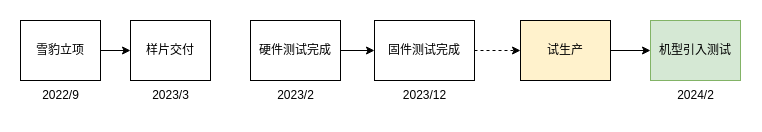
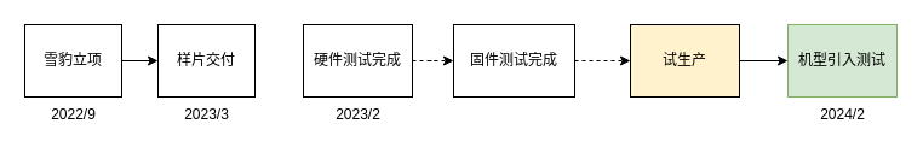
  <mxCell id="0" />
  <mxCell id="1" parent="0" />
  <mxCell id="2" value="" style="edgeStyle=orthogonalEdgeStyle;rounded=0;orthogonalLoop=1;jettySize=auto;html=1;" edge="1" parent="1" source="3" target="4"><mxGeometry relative="1" as="geometry" /></mxCell>
  <mxCell id="3" value="雪豹立项" style="rounded=0;whiteSpace=wrap;html=1;" vertex="1" parent="1"><mxGeometry x="20" y="20" width="80" height="60" as="geometry" /></mxCell>
  <mxCell id="4" value="样片交付" style="rounded=0;whiteSpace=wrap;html=1;" vertex="1" parent="1"><mxGeometry x="130" y="20" width="80" height="60" as="geometry" /></mxCell>
  <mxCell id="5" value="硬件测试完成" style="rounded=0;whiteSpace=wrap;html=1;" vertex="1" parent="1"><mxGeometry x="250" y="20" width="90" height="60" as="geometry" /></mxCell>
- <mxCell id="6" value="" style="edgeStyle=orthogonalEdgeStyle;rounded=0;orthogonalLoop=1;jettySize=auto;html=1;" edge="1" parent="1" source="5" target="8"><mxGeometry relative="1" as="geometry"><mxPoint x="420" y="50" as="sourcePoint" /><mxPoint x="590" y="50" as="targetPoint" /></mxGeometry></mxCell>
+ <mxCell id="6" value="" style="edgeStyle=orthogonalEdgeStyle;rounded=0;orthogonalLoop=1;jettySize=auto;html=1;dashed=1;" edge="1" parent="1" source="5" target="8"><mxGeometry relative="1" as="geometry"><mxPoint x="420" y="50" as="sourcePoint" /><mxPoint x="590" y="50" as="targetPoint" /></mxGeometry></mxCell>
  <mxCell id="7" value="" style="edgeStyle=orthogonalEdgeStyle;rounded=0;orthogonalLoop=1;jettySize=auto;html=1;dashed=1;" edge="1" parent="1" source="8" target="10"><mxGeometry relative="1" as="geometry" /></mxCell>
  <mxCell id="8" value="固件测试完成" style="rounded=0;whiteSpace=wrap;html=1;" vertex="1" parent="1"><mxGeometry x="374" y="20" width="100" height="60" as="geometry" /></mxCell>
  <mxCell id="9" value="" style="edgeStyle=orthogonalEdgeStyle;rounded=0;orthogonalLoop=1;jettySize=auto;html=1;" edge="1" parent="1" source="10" target="11"><mxGeometry relative="1" as="geometry" /></mxCell>
  <mxCell id="10" value="试生产" style="rounded=0;whiteSpace=wrap;html=1;fillColor=#fff2cc;" vertex="1" parent="1"><mxGeometry x="520" y="20" width="90" height="60" as="geometry" /></mxCell>
  <mxCell id="11" value="机型引入测试" style="rounded=0;whiteSpace=wrap;html=1;fillColor=#d5e8d4;strokeColor=#82b366;" vertex="1" parent="1"><mxGeometry x="650" y="20" width="90" height="60" as="geometry" /></mxCell>
  <mxCell id="12" value="2022/9" style="text;html=1;align=center;verticalAlign=middle;resizable=0;points=[];autosize=1;strokeColor=none;fillColor=none;" vertex="1" parent="1"><mxGeometry x="30" y="80" width="60" height="30" as="geometry" /></mxCell>
  <mxCell id="13" value="2023/3" style="text;html=1;align=center;verticalAlign=middle;resizable=0;points=[];autosize=1;strokeColor=none;fillColor=none;" vertex="1" parent="1"><mxGeometry x="140" y="80" width="60" height="30" as="geometry" /></mxCell>
  <mxCell id="14" value="2023/2" style="text;html=1;align=center;verticalAlign=middle;resizable=0;points=[];autosize=1;strokeColor=none;fillColor=none;" vertex="1" parent="1"><mxGeometry x="265" y="80" width="60" height="30" as="geometry" /></mxCell>
- <mxCell id="15" value="2023/12" style="text;html=1;align=center;verticalAlign=middle;resizable=0;points=[];autosize=1;strokeColor=none;fillColor=none;" vertex="1" parent="1"><mxGeometry x="389" y="80" width="70" height="30" as="geometry" /></mxCell>
  <mxCell id="16" value="2024/2" style="text;html=1;align=center;verticalAlign=middle;resizable=0;points=[];autosize=1;strokeColor=none;fillColor=none;" vertex="1" parent="1"><mxGeometry x="665" y="80" width="60" height="30" as="geometry" /></mxCell>
